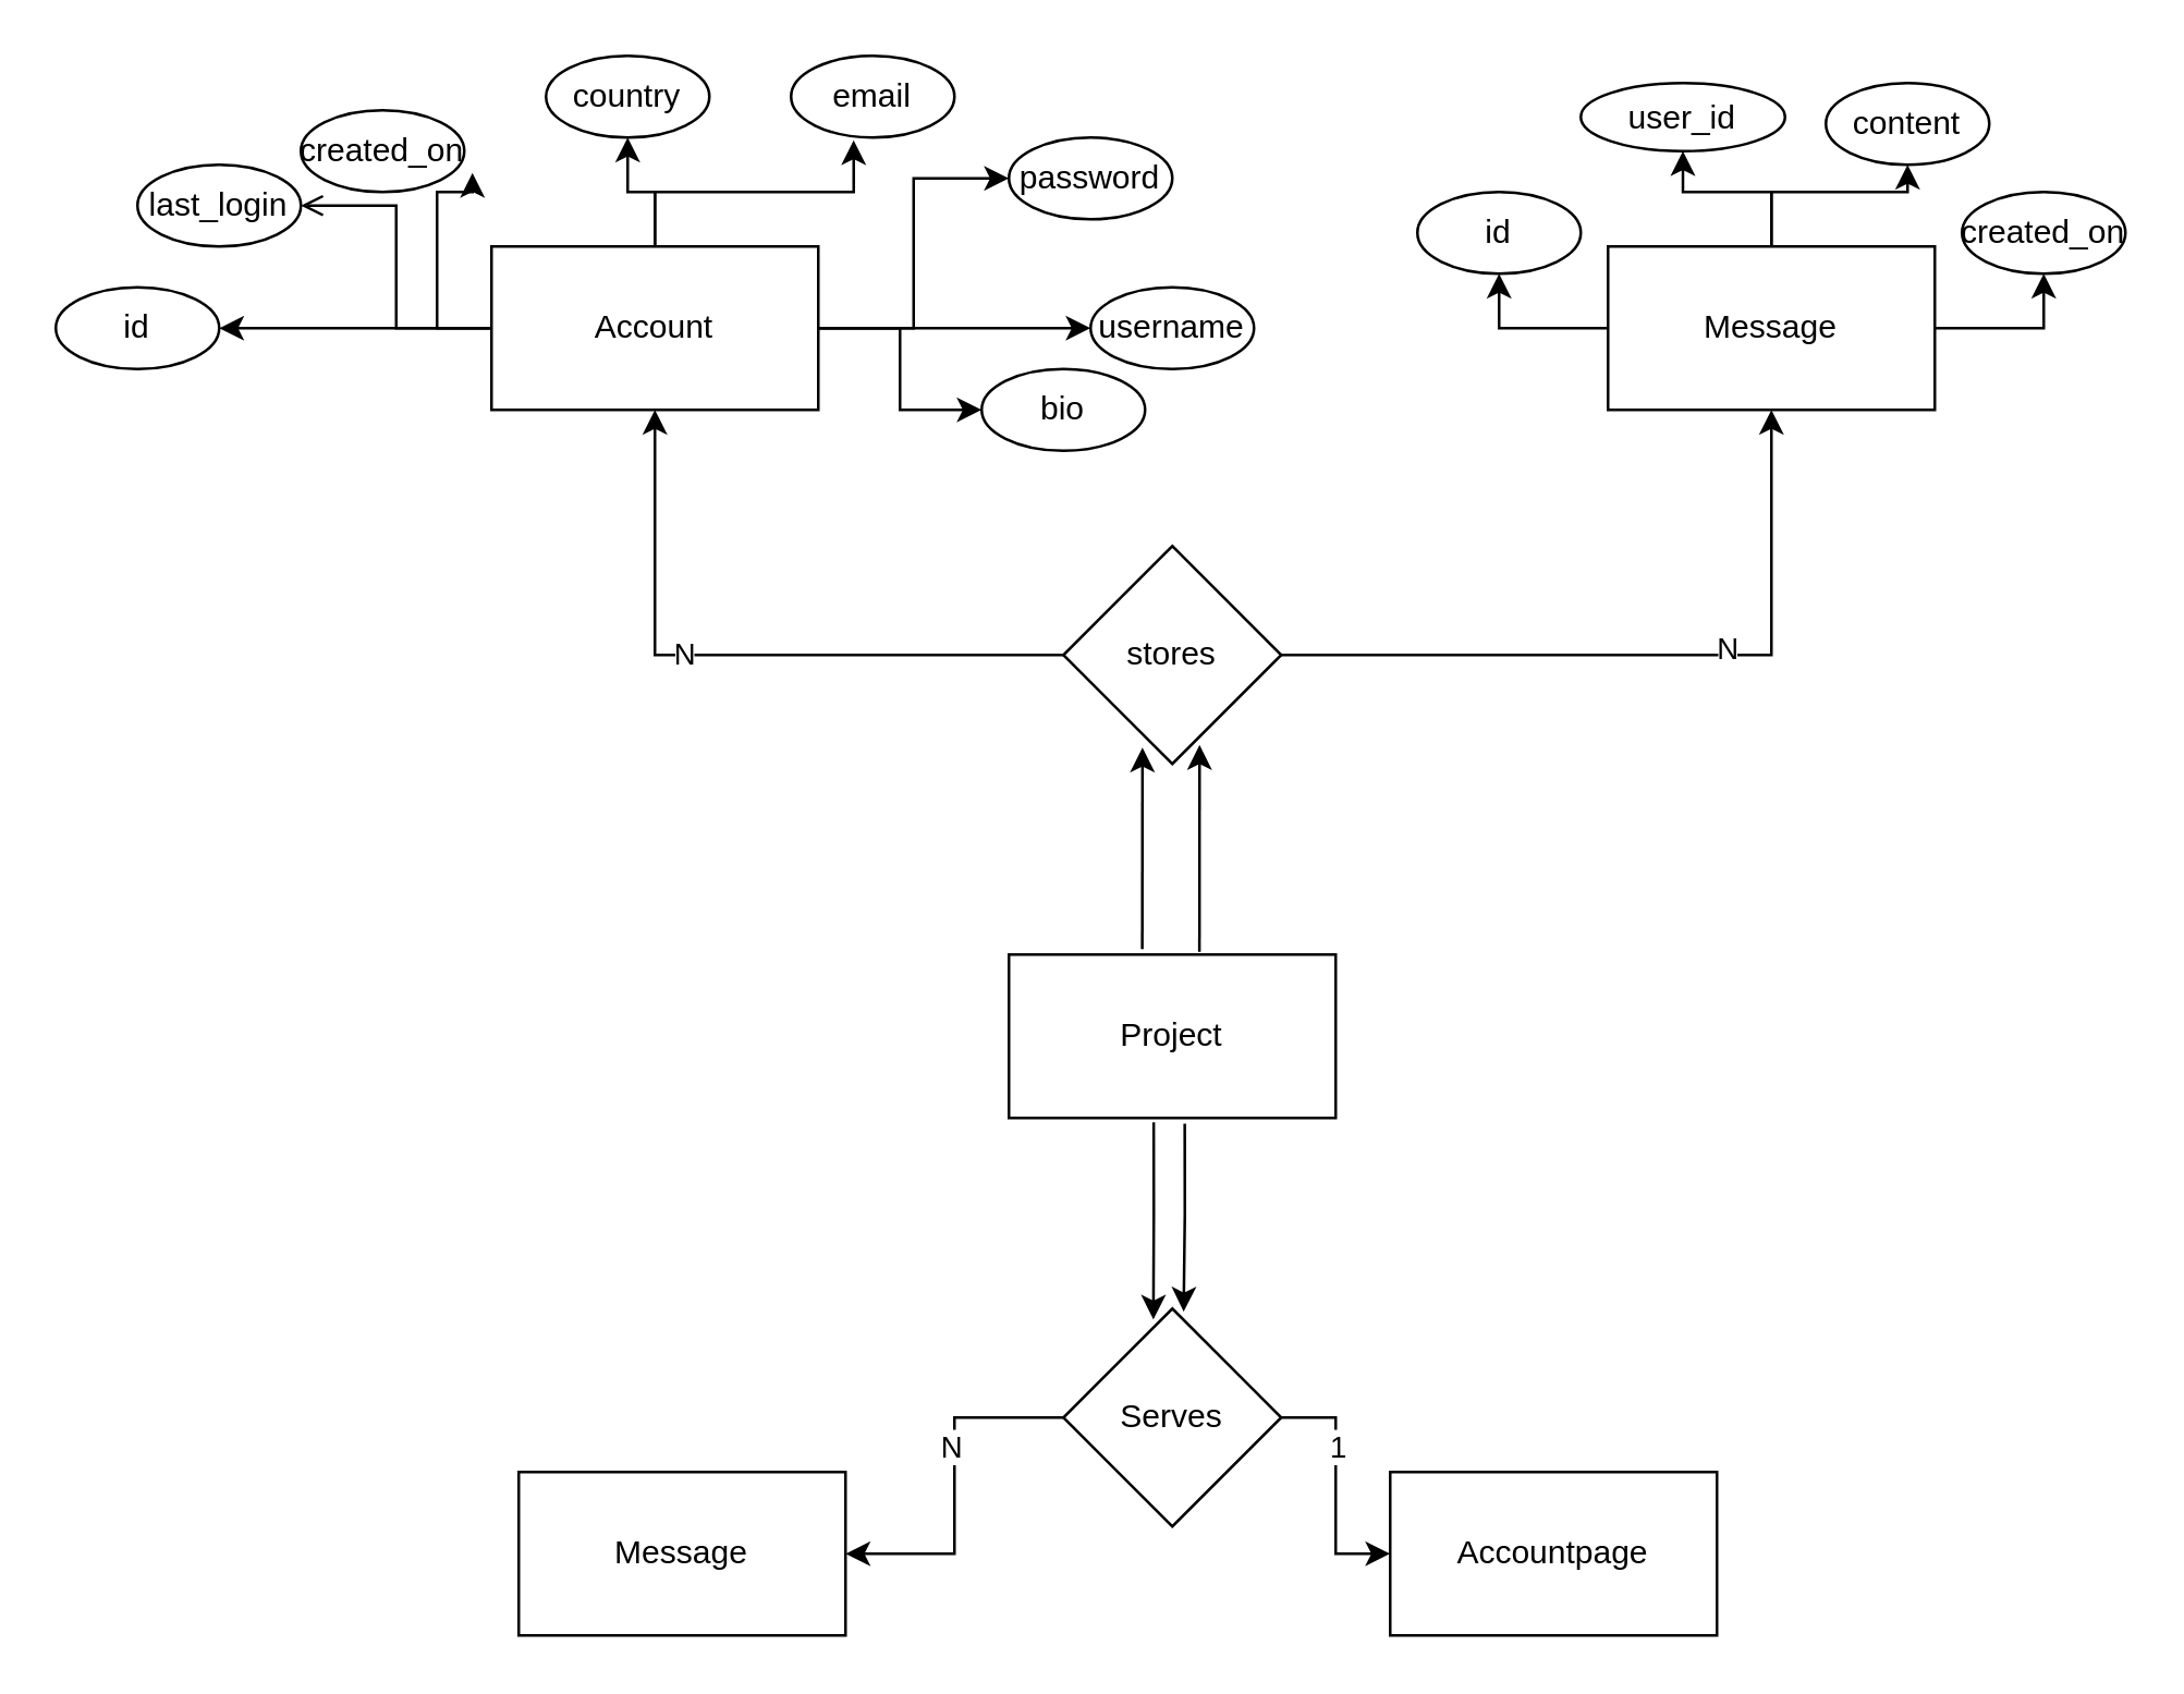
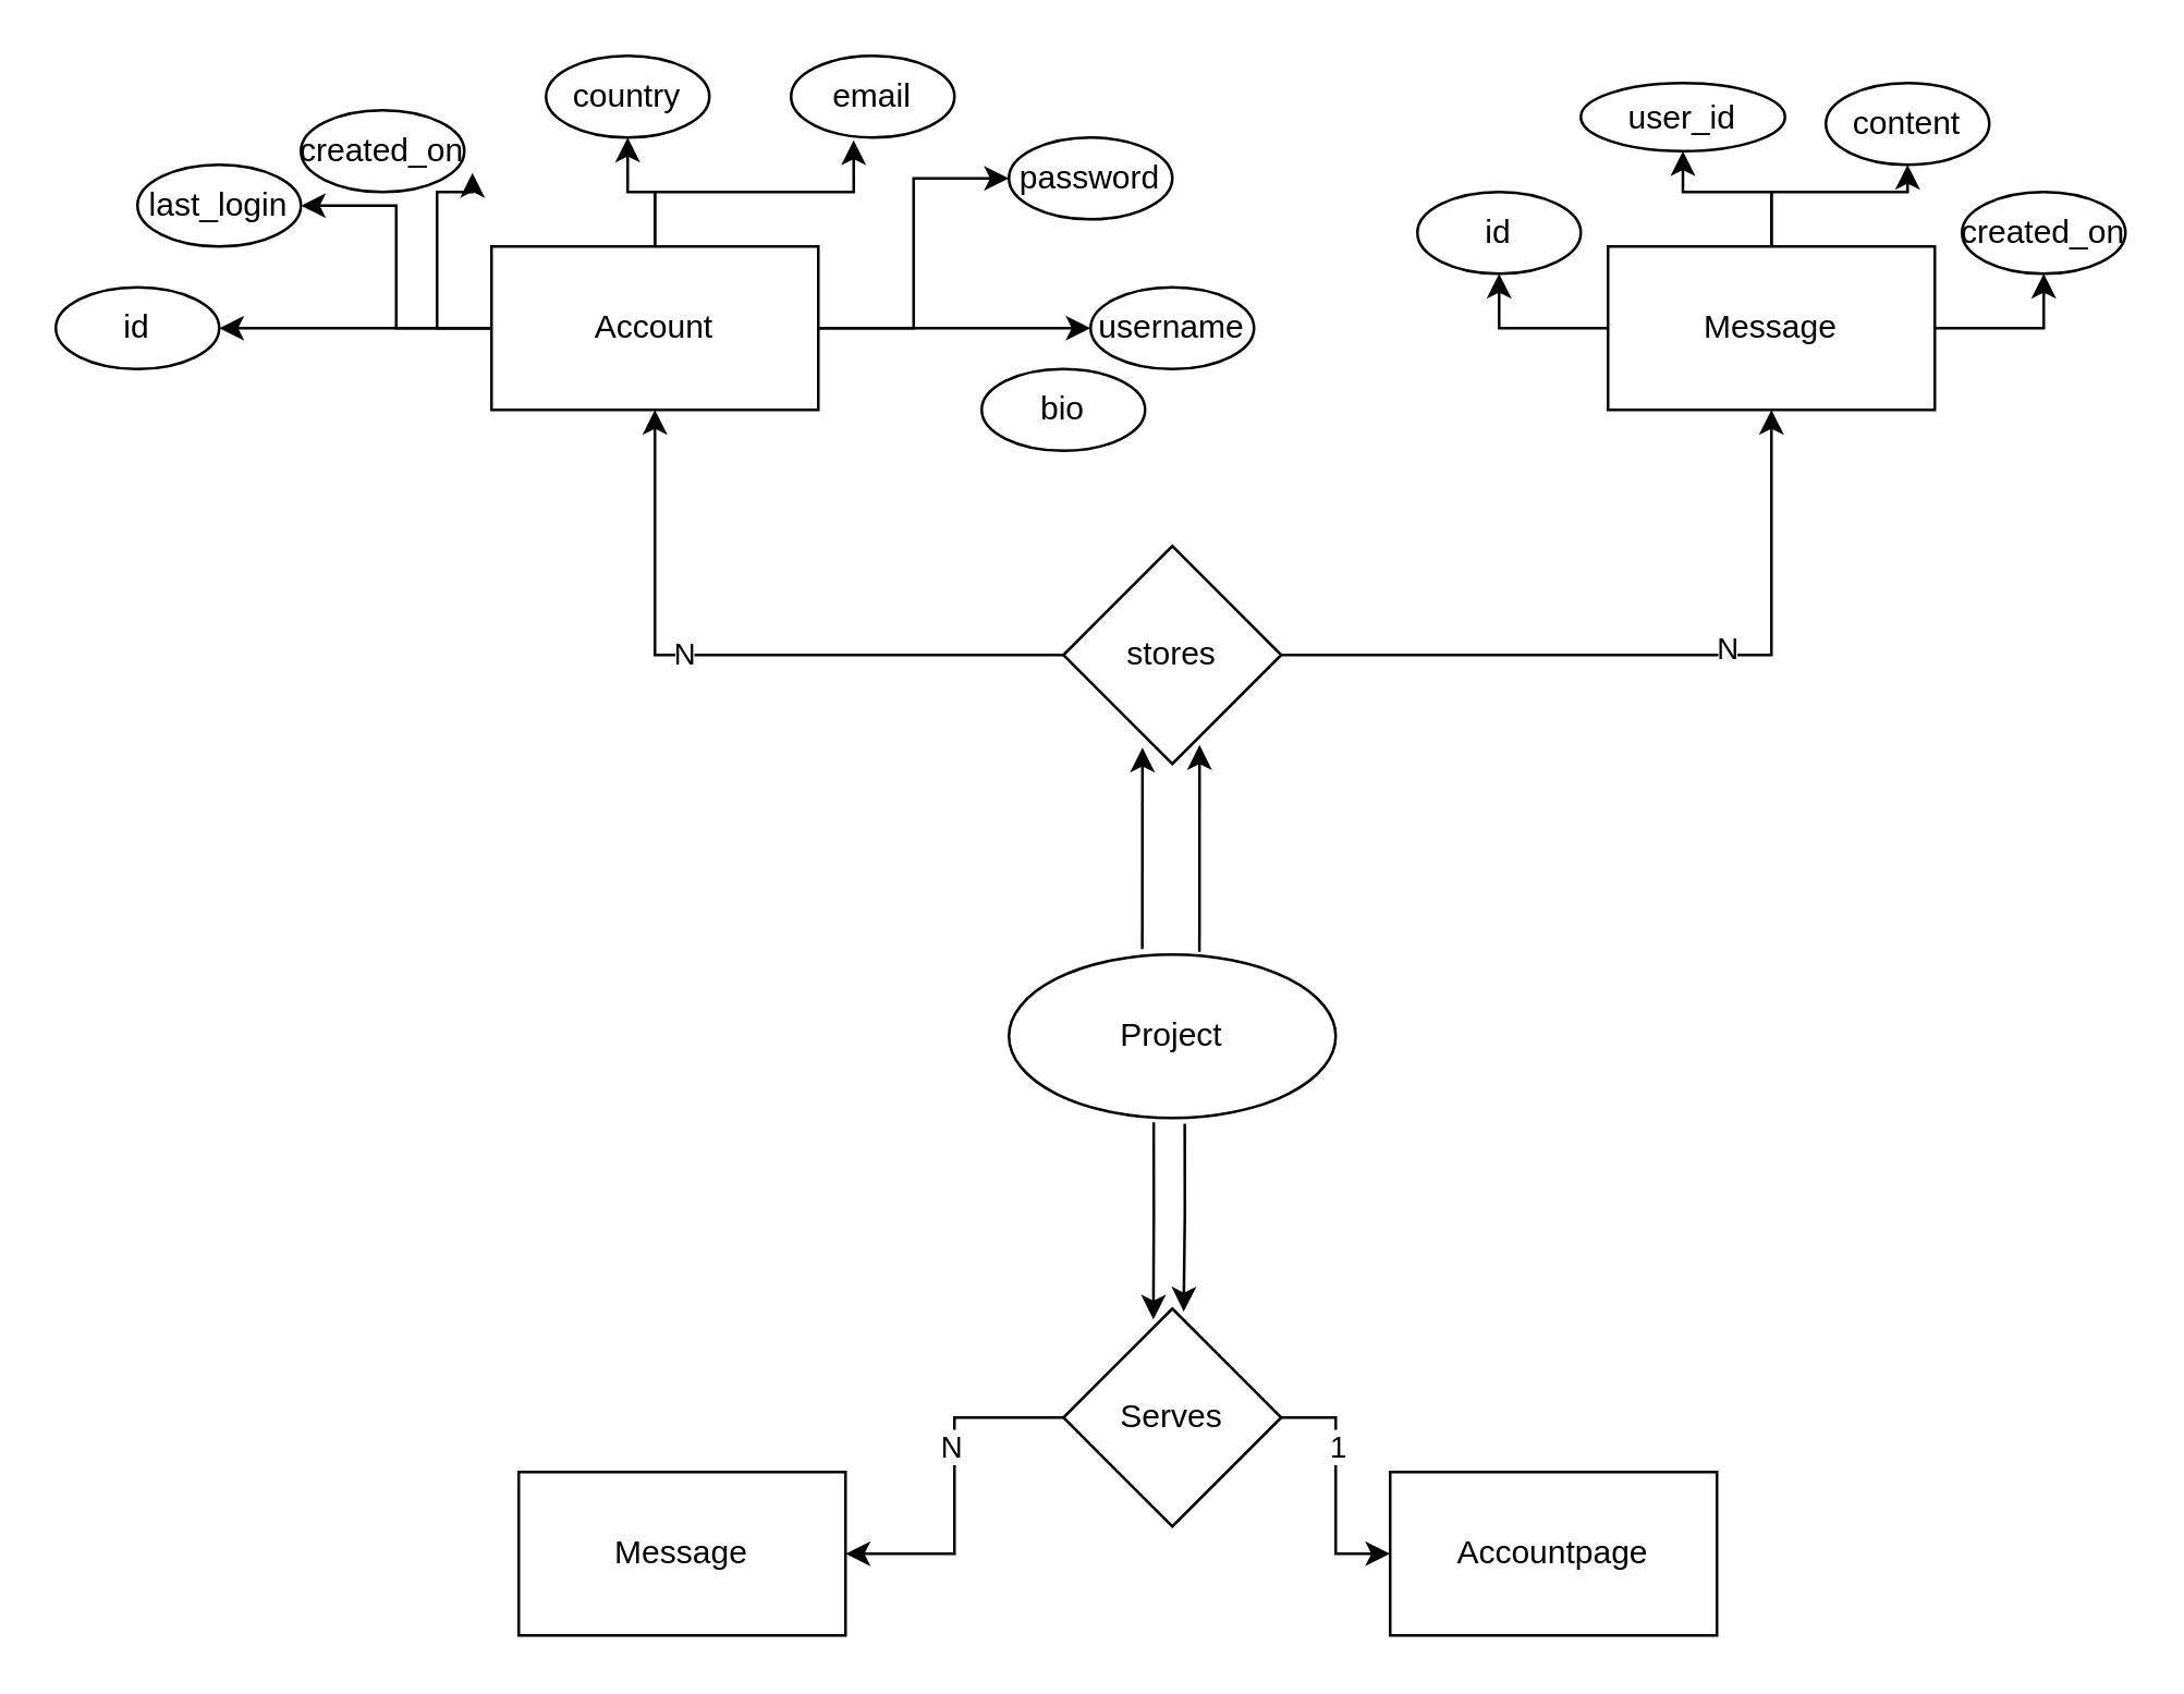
  <mxCell id="0" />
  <mxCell id="1" parent="0" />
  <mxCell id="2" value="" style="edgeStyle=orthogonalEdgeStyle;rounded=0;orthogonalLoop=1;jettySize=auto;html=1;entryX=0.363;entryY=0.925;entryDx=0;entryDy=0;entryPerimeter=0;exitX=0.408;exitY=-0.033;exitDx=0;exitDy=0;exitPerimeter=0;" parent="1" source="4" target="9" edge="1"><mxGeometry relative="1" as="geometry" /></mxCell>
  <mxCell id="3" style="edgeStyle=orthogonalEdgeStyle;rounded=0;orthogonalLoop=1;jettySize=auto;html=1;entryX=0.413;entryY=0.05;entryDx=0;entryDy=0;entryPerimeter=0;exitX=0.443;exitY=1.027;exitDx=0;exitDy=0;exitPerimeter=0;" parent="1" source="4" target="40" edge="1"><mxGeometry relative="1" as="geometry"><mxPoint x="430" y="440" as="targetPoint" /></mxGeometry></mxCell>
- <mxCell id="4" value="Project" style="rounded=0;whiteSpace=wrap;html=1;" parent="1" vertex="1"><mxGeometry x="370" y="350" width="120" height="60" as="geometry" /></mxCell>
+ <mxCell id="4" value="Project" style="ellipse;whiteSpace=wrap;html=1;" parent="1" vertex="1"><mxGeometry x="370" y="350" width="120" height="60" as="geometry" /></mxCell>
  <mxCell id="5" value="" style="edgeStyle=orthogonalEdgeStyle;rounded=0;orthogonalLoop=1;jettySize=auto;html=1;" parent="1" source="9" target="18" edge="1"><mxGeometry relative="1" as="geometry" /></mxCell>
  <mxCell id="6" value="N" style="edgeLabel;html=1;align=center;verticalAlign=middle;resizable=0;points=[];" vertex="1" connectable="0" parent="5"><mxGeometry x="0.167" y="-1" relative="1" as="geometry"><mxPoint as="offset" /></mxGeometry></mxCell>
  <mxCell id="7" style="edgeStyle=orthogonalEdgeStyle;rounded=0;orthogonalLoop=1;jettySize=auto;html=1;entryX=0.5;entryY=1;entryDx=0;entryDy=0;" parent="1" source="9" target="31" edge="1"><mxGeometry relative="1" as="geometry" /></mxCell>
  <mxCell id="8" value="N" style="edgeLabel;html=1;align=center;verticalAlign=middle;resizable=0;points=[];" vertex="1" connectable="0" parent="7"><mxGeometry x="0.207" y="3" relative="1" as="geometry"><mxPoint as="offset" /></mxGeometry></mxCell>
  <mxCell id="9" value="&lt;div&gt;stores&lt;/div&gt;" style="rhombus;whiteSpace=wrap;html=1;rounded=0;" parent="1" vertex="1"><mxGeometry x="390" y="200" width="80" height="80" as="geometry" /></mxCell>
  <mxCell id="10" value="" style="edgeStyle=orthogonalEdgeStyle;rounded=0;orthogonalLoop=1;jettySize=auto;html=1;" parent="1" source="18" target="19" edge="1"><mxGeometry relative="1" as="geometry" /></mxCell>
  <mxCell id="11" style="edgeStyle=orthogonalEdgeStyle;rounded=0;orthogonalLoop=1;jettySize=auto;html=1;entryX=0;entryY=0.5;entryDx=0;entryDy=0;" parent="1" source="18" target="20" edge="1"><mxGeometry relative="1" as="geometry" /></mxCell>
- <mxCell id="12" style="edgeStyle=orthogonalEdgeStyle;rounded=0;orthogonalLoop=1;jettySize=auto;html=1;endArrow=open;" parent="1" source="18" target="25" edge="1"><mxGeometry relative="1" as="geometry" /></mxCell>
+ <mxCell id="12" style="edgeStyle=orthogonalEdgeStyle;rounded=0;orthogonalLoop=1;jettySize=auto;html=1;" parent="1" source="18" target="25" edge="1"><mxGeometry relative="1" as="geometry" /></mxCell>
  <mxCell id="13" style="edgeStyle=orthogonalEdgeStyle;rounded=0;orthogonalLoop=1;jettySize=auto;html=1;entryX=1.05;entryY=0.767;entryDx=0;entryDy=0;entryPerimeter=0;" parent="1" source="18" target="24" edge="1"><mxGeometry relative="1" as="geometry" /></mxCell>
  <mxCell id="14" style="edgeStyle=orthogonalEdgeStyle;rounded=0;orthogonalLoop=1;jettySize=auto;html=1;entryX=0.5;entryY=1;entryDx=0;entryDy=0;" parent="1" source="18" target="23" edge="1"><mxGeometry relative="1" as="geometry" /></mxCell>
  <mxCell id="15" style="edgeStyle=orthogonalEdgeStyle;rounded=0;orthogonalLoop=1;jettySize=auto;html=1;entryX=0.383;entryY=1.033;entryDx=0;entryDy=0;entryPerimeter=0;" parent="1" source="18" target="22" edge="1"><mxGeometry relative="1" as="geometry" /></mxCell>
  <mxCell id="16" style="edgeStyle=orthogonalEdgeStyle;rounded=0;orthogonalLoop=1;jettySize=auto;html=1;entryX=0;entryY=0.5;entryDx=0;entryDy=0;" parent="1" source="18" target="21" edge="1"><mxGeometry relative="1" as="geometry" /></mxCell>
- <mxCell id="17" style="edgeStyle=orthogonalEdgeStyle;rounded=0;orthogonalLoop=1;jettySize=auto;html=1;entryX=0;entryY=0.5;entryDx=0;entryDy=0;" parent="1" source="18" target="26" edge="1"><mxGeometry relative="1" as="geometry" /></mxCell>
  <mxCell id="18" value="Account" style="whiteSpace=wrap;html=1;rounded=0;" parent="1" vertex="1"><mxGeometry x="180" y="90" width="120" height="60" as="geometry" /></mxCell>
  <mxCell id="19" value="id" style="ellipse;whiteSpace=wrap;html=1;rounded=0;" parent="1" vertex="1"><mxGeometry x="20" y="105" width="60" height="30" as="geometry" /></mxCell>
  <mxCell id="20" value="username" style="ellipse;whiteSpace=wrap;html=1;rounded=0;" parent="1" vertex="1"><mxGeometry x="400" y="105" width="60" height="30" as="geometry" /></mxCell>
  <mxCell id="21" value="password" style="ellipse;whiteSpace=wrap;html=1;rounded=0;" parent="1" vertex="1"><mxGeometry x="370" y="50" width="60" height="30" as="geometry" /></mxCell>
  <mxCell id="22" value="email" style="ellipse;whiteSpace=wrap;html=1;rounded=0;" parent="1" vertex="1"><mxGeometry x="290" y="20" width="60" height="30" as="geometry" /></mxCell>
  <mxCell id="23" value="country" style="ellipse;whiteSpace=wrap;html=1;rounded=0;" parent="1" vertex="1"><mxGeometry x="200" y="20" width="60" height="30" as="geometry" /></mxCell>
  <mxCell id="24" value="created_on" style="ellipse;whiteSpace=wrap;html=1;rounded=0;" parent="1" vertex="1"><mxGeometry x="110" y="40" width="60" height="30" as="geometry" /></mxCell>
  <mxCell id="25" value="last_login" style="ellipse;whiteSpace=wrap;html=1;rounded=0;" parent="1" vertex="1"><mxGeometry x="50" y="60" width="60" height="30" as="geometry" /></mxCell>
  <mxCell id="26" value="bio" style="ellipse;whiteSpace=wrap;html=1;rounded=0;" parent="1" vertex="1"><mxGeometry x="360" y="135" width="60" height="30" as="geometry" /></mxCell>
  <mxCell id="27" style="edgeStyle=orthogonalEdgeStyle;rounded=0;orthogonalLoop=1;jettySize=auto;html=1;entryX=0.5;entryY=1;entryDx=0;entryDy=0;" parent="1" source="31" target="32" edge="1"><mxGeometry relative="1" as="geometry" /></mxCell>
  <mxCell id="28" style="edgeStyle=orthogonalEdgeStyle;rounded=0;orthogonalLoop=1;jettySize=auto;html=1;entryX=0.5;entryY=1;entryDx=0;entryDy=0;" parent="1" source="31" target="33" edge="1"><mxGeometry relative="1" as="geometry" /></mxCell>
  <mxCell id="29" style="edgeStyle=orthogonalEdgeStyle;rounded=0;orthogonalLoop=1;jettySize=auto;html=1;entryX=0.5;entryY=1;entryDx=0;entryDy=0;" parent="1" source="31" target="35" edge="1"><mxGeometry relative="1" as="geometry" /></mxCell>
  <mxCell id="30" style="edgeStyle=orthogonalEdgeStyle;rounded=0;orthogonalLoop=1;jettySize=auto;html=1;entryX=0.5;entryY=1;entryDx=0;entryDy=0;" parent="1" source="31" target="34" edge="1"><mxGeometry relative="1" as="geometry" /></mxCell>
  <mxCell id="31" value="Message" style="rounded=0;whiteSpace=wrap;html=1;" parent="1" vertex="1"><mxGeometry x="590" y="90" width="120" height="60" as="geometry" /></mxCell>
  <mxCell id="32" value="user_id" style="ellipse;whiteSpace=wrap;html=1;rounded=0;" parent="1" vertex="1"><mxGeometry x="580" y="30" width="75" height="25" as="geometry" /></mxCell>
  <mxCell id="33" value="content" style="ellipse;whiteSpace=wrap;html=1;rounded=0;" parent="1" vertex="1"><mxGeometry x="670" y="30" width="60" height="30" as="geometry" /></mxCell>
  <mxCell id="34" value="id" style="ellipse;whiteSpace=wrap;html=1;rounded=0;" parent="1" vertex="1"><mxGeometry x="520" y="70" width="60" height="30" as="geometry" /></mxCell>
  <mxCell id="35" value="created_on" style="ellipse;whiteSpace=wrap;html=1;rounded=0;" parent="1" vertex="1"><mxGeometry x="720" y="70" width="60" height="30" as="geometry" /></mxCell>
  <mxCell id="36" value="" style="edgeStyle=orthogonalEdgeStyle;rounded=0;orthogonalLoop=1;jettySize=auto;html=1;" parent="1" source="40" target="41" edge="1"><mxGeometry relative="1" as="geometry" /></mxCell>
  <mxCell id="37" value="N" style="edgeLabel;html=1;align=center;verticalAlign=middle;resizable=0;points=[];" vertex="1" connectable="0" parent="36"><mxGeometry x="-0.238" y="-2" relative="1" as="geometry"><mxPoint as="offset" /></mxGeometry></mxCell>
  <mxCell id="38" style="edgeStyle=orthogonalEdgeStyle;rounded=0;orthogonalLoop=1;jettySize=auto;html=1;entryX=0;entryY=0.5;entryDx=0;entryDy=0;" parent="1" source="40" target="42" edge="1"><mxGeometry relative="1" as="geometry" /></mxCell>
  <mxCell id="39" value="1" style="edgeLabel;html=1;align=center;verticalAlign=middle;resizable=0;points=[];" vertex="1" connectable="0" parent="38"><mxGeometry x="-0.326" relative="1" as="geometry"><mxPoint as="offset" /></mxGeometry></mxCell>
  <mxCell id="40" value="Serves" style="rhombus;whiteSpace=wrap;html=1;" parent="1" vertex="1"><mxGeometry x="390" y="480" width="80" height="80" as="geometry" /></mxCell>
  <mxCell id="41" value="Message" style="whiteSpace=wrap;html=1;" parent="1" vertex="1"><mxGeometry x="190" y="540" width="120" height="60" as="geometry" /></mxCell>
  <mxCell id="42" value="Accountpage" style="whiteSpace=wrap;html=1;" parent="1" vertex="1"><mxGeometry x="510" y="540" width="120" height="60" as="geometry" /></mxCell>
  <mxCell id="43" value="" style="edgeStyle=orthogonalEdgeStyle;rounded=0;orthogonalLoop=1;jettySize=auto;html=1;entryX=0.625;entryY=0.913;entryDx=0;entryDy=0;entryPerimeter=0;exitX=0.583;exitY=-0.017;exitDx=0;exitDy=0;exitPerimeter=0;" edge="1" parent="1" source="4" target="9"><mxGeometry relative="1" as="geometry"><mxPoint x="429" y="358" as="sourcePoint" /><mxPoint x="429" y="284" as="targetPoint" /></mxGeometry></mxCell>
  <mxCell id="44" style="edgeStyle=orthogonalEdgeStyle;rounded=0;orthogonalLoop=1;jettySize=auto;html=1;entryX=0.552;entryY=0.014;entryDx=0;entryDy=0;entryPerimeter=0;exitX=0.538;exitY=1.035;exitDx=0;exitDy=0;exitPerimeter=0;" edge="1" parent="1" source="4" target="40"><mxGeometry relative="1" as="geometry"><mxPoint x="433" y="494" as="targetPoint" /><mxPoint x="433" y="422" as="sourcePoint" /></mxGeometry></mxCell>
